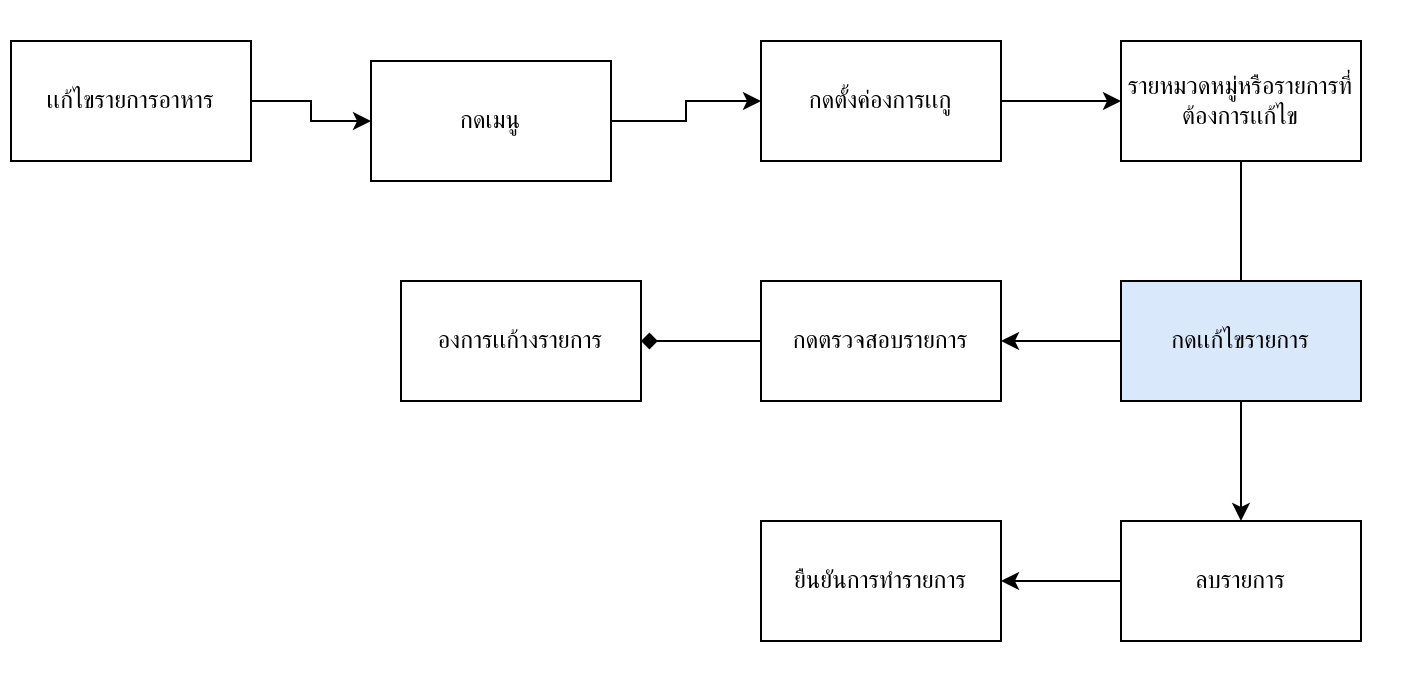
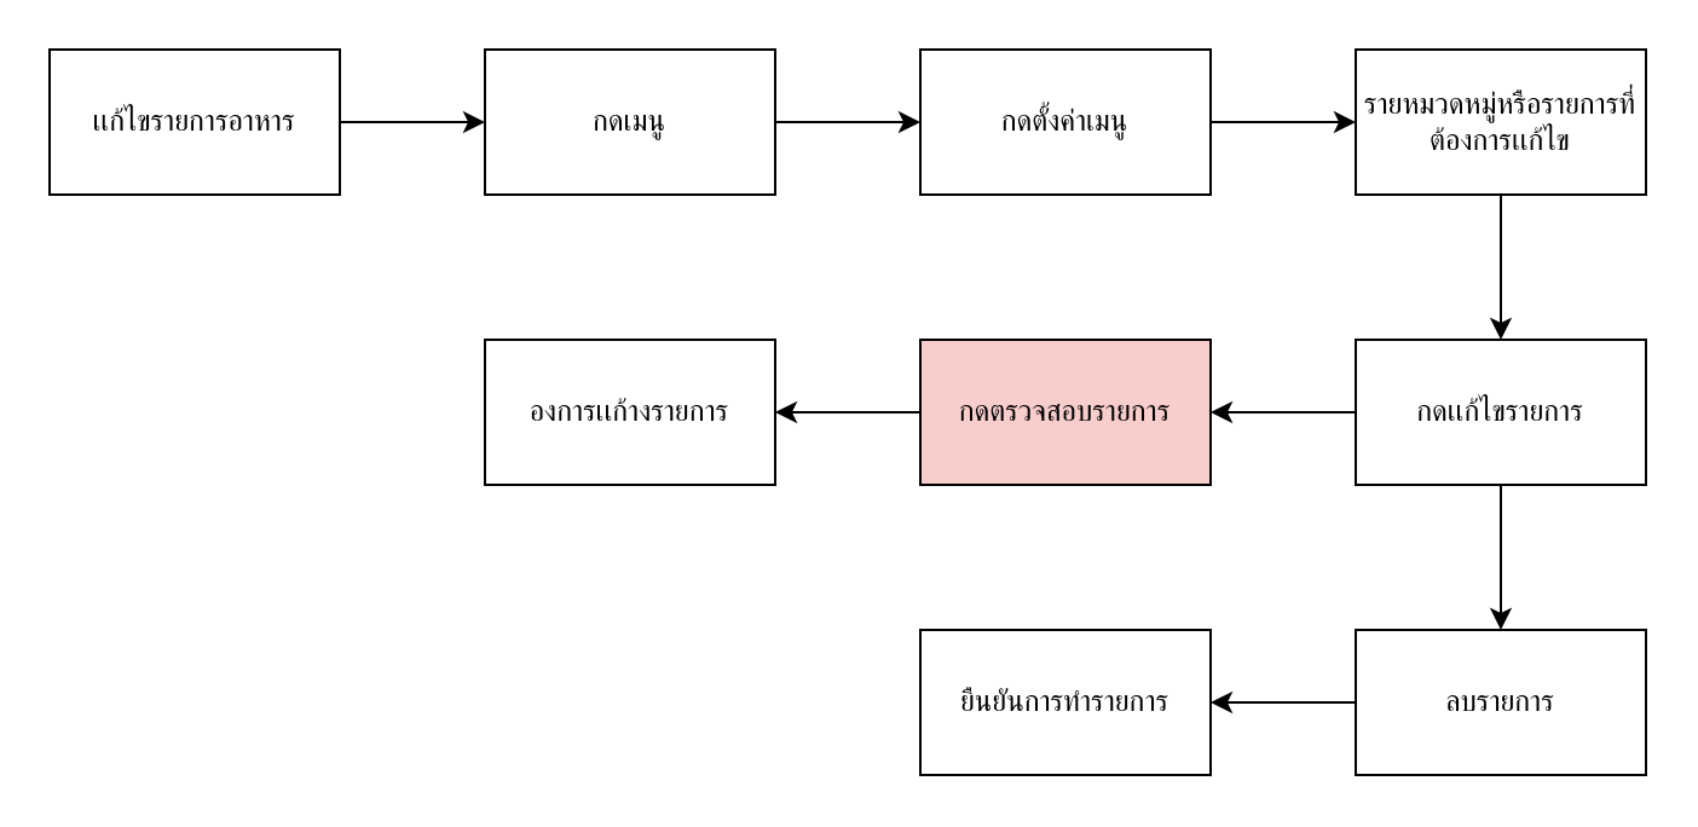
  <mxCell id="0" />
  <mxCell id="1" parent="0" />
  <mxCell id="2" style="edgeStyle=orthogonalEdgeStyle;rounded=0;orthogonalLoop=1;jettySize=auto;html=1;exitX=1;exitY=0.5;exitDx=0;exitDy=0;entryX=0;entryY=0.5;entryDx=0;entryDy=0;" edge="1" parent="1" source="3" target="5"><mxGeometry relative="1" as="geometry" /></mxCell>
- <mxCell id="3" value="เเก้ไขรายการอาหาร" style="rounded=0;whiteSpace=wrap;html=1;" vertex="1" parent="1"><mxGeometry x="5" y="20" width="120" height="60" as="geometry" /></mxCell>
+ <mxCell id="3" value="เเก้ไขรายการอาหาร" style="rounded=0;whiteSpace=wrap;html=1;" vertex="1" parent="1"><mxGeometry x="20" y="20" width="120" height="60" as="geometry" /></mxCell>
  <mxCell id="4" style="edgeStyle=orthogonalEdgeStyle;rounded=0;orthogonalLoop=1;jettySize=auto;html=1;exitX=1;exitY=0.5;exitDx=0;exitDy=0;entryX=0;entryY=0.5;entryDx=0;entryDy=0;" edge="1" parent="1" source="5" target="7"><mxGeometry relative="1" as="geometry" /></mxCell>
- <mxCell id="5" value="กดเมนู" style="rounded=0;whiteSpace=wrap;html=1;" vertex="1" parent="1"><mxGeometry x="185" y="30" width="120" height="60" as="geometry" /></mxCell>
+ <mxCell id="5" value="กดเมนู" style="rounded=0;whiteSpace=wrap;html=1;" vertex="1" parent="1"><mxGeometry x="200" y="20" width="120" height="60" as="geometry" /></mxCell>
  <mxCell id="6" style="edgeStyle=orthogonalEdgeStyle;rounded=0;orthogonalLoop=1;jettySize=auto;html=1;exitX=1;exitY=0.5;exitDx=0;exitDy=0;entryX=0;entryY=0.5;entryDx=0;entryDy=0;" edge="1" parent="1" source="7" target="9"><mxGeometry relative="1" as="geometry" /></mxCell>
- <mxCell id="7" value="กดตั้งค่องการเเกู" style="rounded=0;whiteSpace=wrap;html=1;" vertex="1" parent="1"><mxGeometry x="380" y="20" width="120" height="60" as="geometry" /></mxCell>
- <mxCell id="8" style="edgeStyle=orthogonalEdgeStyle;rounded=0;orthogonalLoop=1;jettySize=auto;html=1;exitX=0.5;exitY=1;exitDx=0;exitDy=0;endArrow=none;" edge="1" parent="1" source="9" target="12"><mxGeometry relative="1" as="geometry" /></mxCell>
+ <mxCell id="7" value="กดตั้งค่าเมนู" style="rounded=0;whiteSpace=wrap;html=1;" vertex="1" parent="1"><mxGeometry x="380" y="20" width="120" height="60" as="geometry" /></mxCell>
+ <mxCell id="8" style="edgeStyle=orthogonalEdgeStyle;rounded=0;orthogonalLoop=1;jettySize=auto;html=1;exitX=0.5;exitY=1;exitDx=0;exitDy=0;" edge="1" parent="1" source="9" target="12"><mxGeometry relative="1" as="geometry" /></mxCell>
  <mxCell id="9" value="รายหมวดหมู่หรือรายการที่ต้องการเเก้ไข" style="rounded=0;whiteSpace=wrap;html=1;" vertex="1" parent="1"><mxGeometry x="560" y="20" width="120" height="60" as="geometry" /></mxCell>
  <mxCell id="10" style="edgeStyle=orthogonalEdgeStyle;rounded=0;orthogonalLoop=1;jettySize=auto;html=1;exitX=0;exitY=0.5;exitDx=0;exitDy=0;entryX=1;entryY=0.5;entryDx=0;entryDy=0;" edge="1" parent="1" source="12" target="14"><mxGeometry relative="1" as="geometry" /></mxCell>
  <mxCell id="11" style="edgeStyle=orthogonalEdgeStyle;rounded=0;orthogonalLoop=1;jettySize=auto;html=1;exitX=0.5;exitY=1;exitDx=0;exitDy=0;entryX=0.5;entryY=0;entryDx=0;entryDy=0;" edge="1" parent="1" source="12" target="17"><mxGeometry relative="1" as="geometry" /></mxCell>
- <mxCell id="12" value="กดเเก้ไขรายการ" style="rounded=0;whiteSpace=wrap;html=1;fillColor=#dae8fc;" vertex="1" parent="1"><mxGeometry x="560" y="140" width="120" height="60" as="geometry" /></mxCell>
- <mxCell id="13" style="edgeStyle=orthogonalEdgeStyle;rounded=0;orthogonalLoop=1;jettySize=auto;html=1;exitX=0;exitY=0.5;exitDx=0;exitDy=0;entryX=1;entryY=0.5;entryDx=0;entryDy=0;endArrow=diamond;" edge="1" parent="1" source="14" target="15"><mxGeometry relative="1" as="geometry" /></mxCell>
- <mxCell id="14" value="กดตรวจสอบรายการ" style="rounded=0;whiteSpace=wrap;html=1;" vertex="1" parent="1"><mxGeometry x="380" y="140" width="120" height="60" as="geometry" /></mxCell>
+ <mxCell id="12" value="กดเเก้ไขรายการ" style="rounded=0;whiteSpace=wrap;html=1;" vertex="1" parent="1"><mxGeometry x="560" y="140" width="120" height="60" as="geometry" /></mxCell>
+ <mxCell id="13" style="edgeStyle=orthogonalEdgeStyle;rounded=0;orthogonalLoop=1;jettySize=auto;html=1;exitX=0;exitY=0.5;exitDx=0;exitDy=0;entryX=1;entryY=0.5;entryDx=0;entryDy=0;" edge="1" parent="1" source="14" target="15"><mxGeometry relative="1" as="geometry" /></mxCell>
+ <mxCell id="14" value="กดตรวจสอบรายการ" style="rounded=0;whiteSpace=wrap;html=1;fillColor=#f8cecc;" vertex="1" parent="1"><mxGeometry x="380" y="140" width="120" height="60" as="geometry" /></mxCell>
  <mxCell id="15" value="องการเเก้างรายการ" style="rounded=0;whiteSpace=wrap;html=1;" vertex="1" parent="1"><mxGeometry x="200" y="140" width="120" height="60" as="geometry" /></mxCell>
  <mxCell id="16" style="edgeStyle=orthogonalEdgeStyle;rounded=0;orthogonalLoop=1;jettySize=auto;html=1;exitX=0;exitY=0.5;exitDx=0;exitDy=0;" edge="1" parent="1" source="17"><mxGeometry relative="1" as="geometry"><mxPoint x="500" y="290" as="targetPoint" /></mxGeometry></mxCell>
  <mxCell id="17" value="ลบรายการ" style="rounded=0;whiteSpace=wrap;html=1;" vertex="1" parent="1"><mxGeometry x="560" y="260" width="120" height="60" as="geometry" /></mxCell>
  <mxCell id="18" value="ยืนยันการทำรายการ" style="rounded=0;whiteSpace=wrap;html=1;" vertex="1" parent="1"><mxGeometry x="380" y="260" width="120" height="60" as="geometry" /></mxCell>
